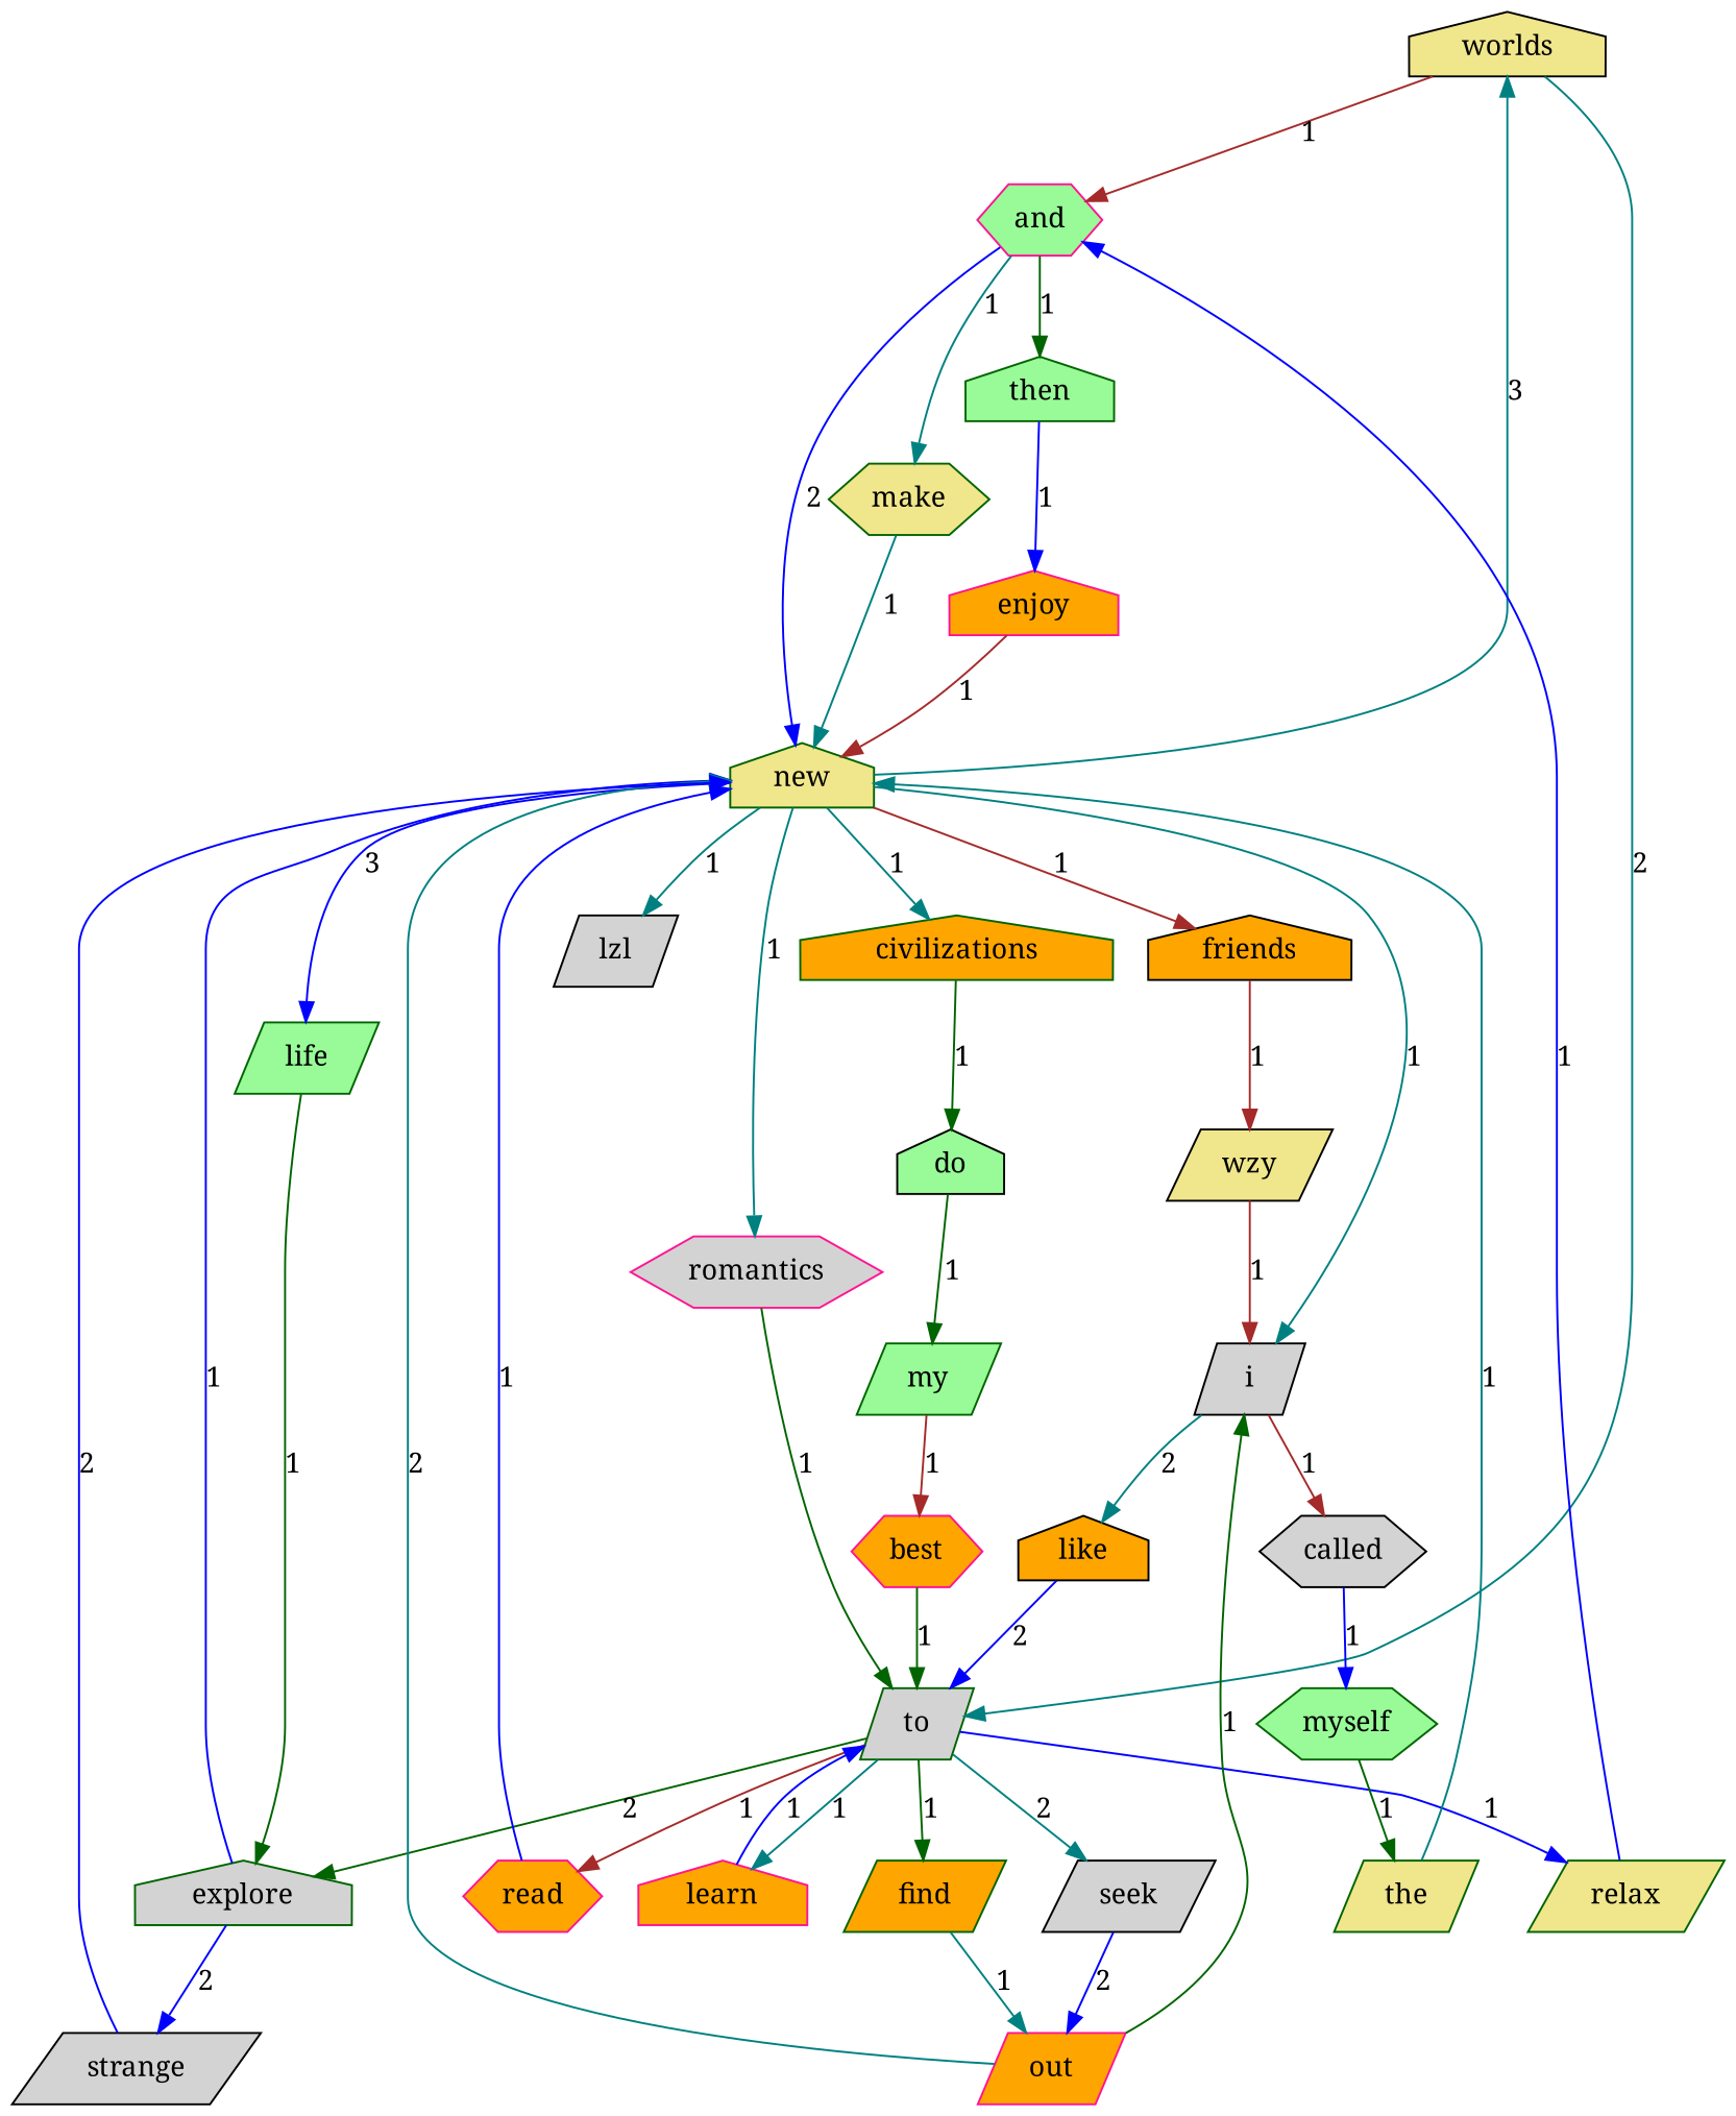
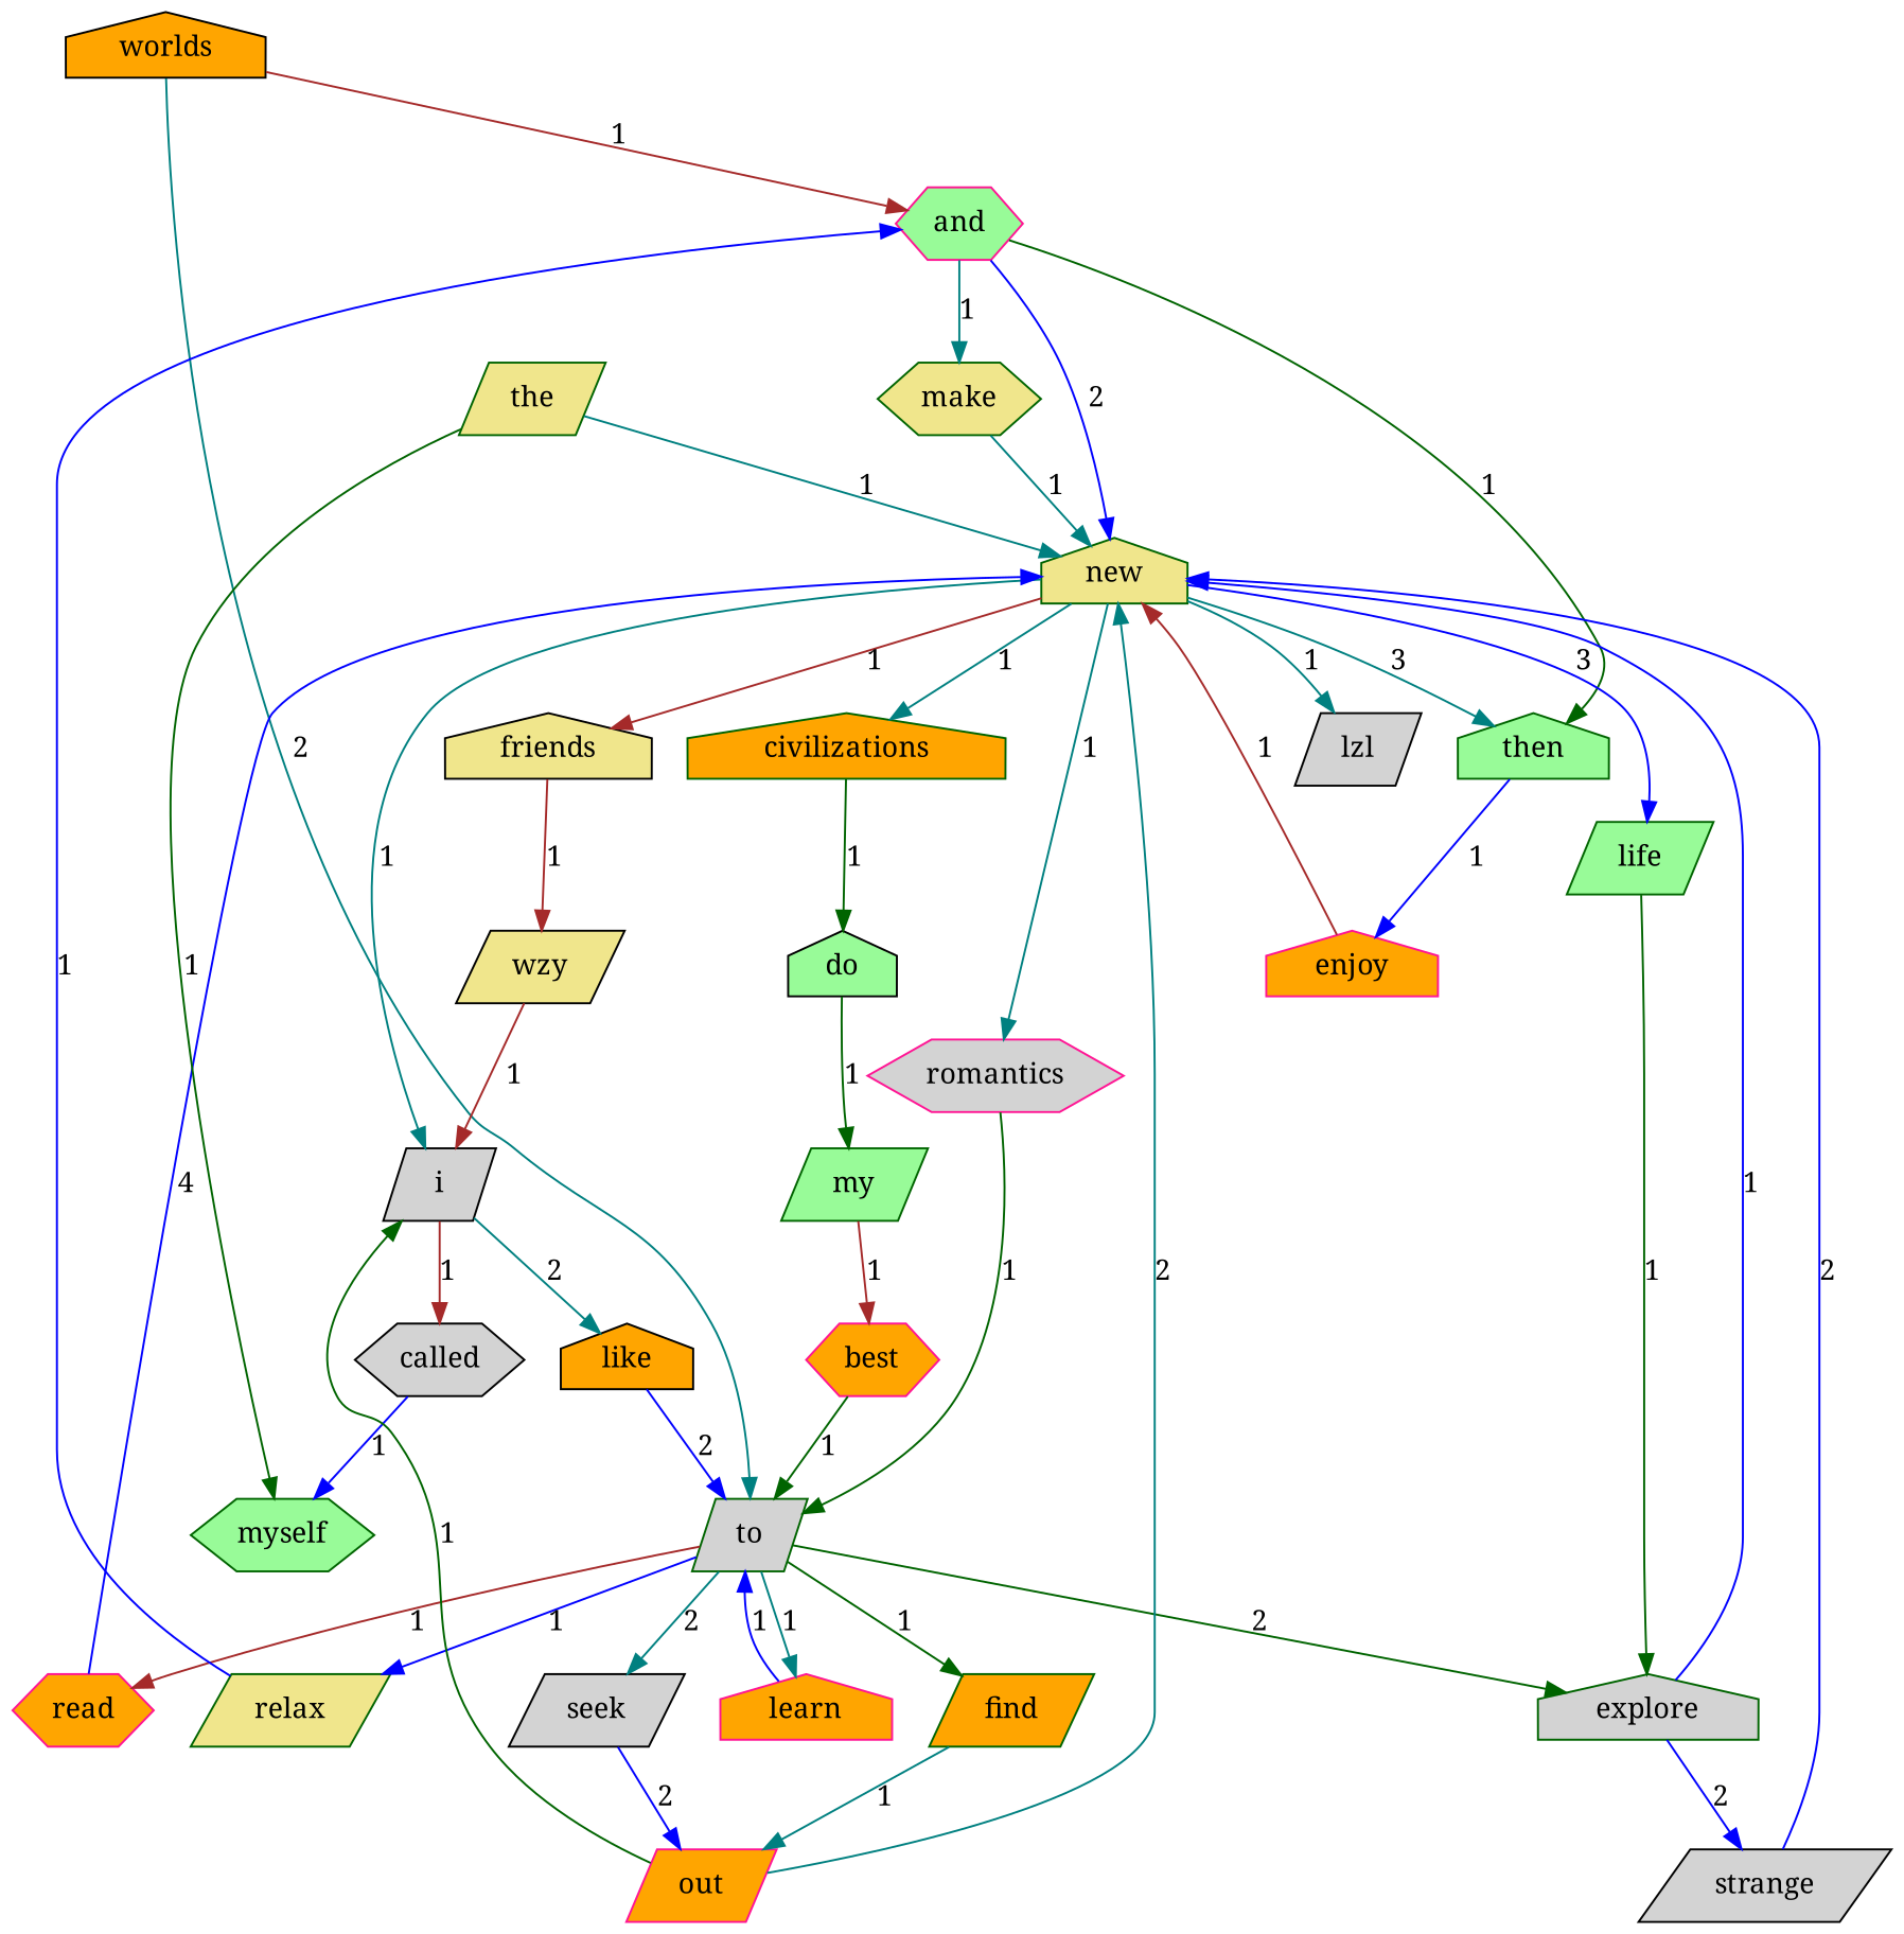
  digraph {
    fontname="Noto Serif"
    node [color=darkgreen fillcolor=lightgrey fontname="Noto Serif" shape=parallelogram style=filled]
    edge [color=teal fontname="Noto Serif"]
-   n1 [color=black fillcolor=khaki label=worlds shape=house]
+   n1 [color=black fillcolor=orange label=worlds shape=house]
    n2 [color=deeppink fillcolor=palegreen label=and shape=hexagon]
    n3 [label=to]
    n4 [fillcolor=khaki label=new shape=house]
    n5 [fillcolor=khaki label=make shape=hexagon]
    n6 [fillcolor=palegreen label=then shape=house]
    n7 [color=black label=seek]
    n8 [label=explore shape=house]
    n9 [fillcolor=orange label=find]
    n10 [color=deeppink fillcolor=orange label=read shape=hexagon]
    n11 [color=deeppink fillcolor=orange label=learn shape=house]
    n12 [fillcolor=khaki label=relax]
    n13 [color=black label=called shape=hexagon]
    n14 [fillcolor=palegreen label=myself shape=hexagon]
    n15 [fillcolor=khaki label=the]
    n16 [color=deeppink fillcolor=orange label=enjoy shape=house]
    n17 [fillcolor=palegreen label=life]
    n18 [color=black label=i]
    n19 [color=deeppink label=romantics shape=hexagon]
    n20 [fillcolor=orange label=civilizations shape=house]
    n21 [color=black label=lzl]
-   n22 [color=black fillcolor=orange label=friends shape=house]
+   n22 [color=black fillcolor=khaki label=friends shape=house]
    n23 [color=deeppink fillcolor=orange label=best shape=hexagon]
    n24 [color=black fillcolor=palegreen label=do shape=house]
    n25 [fillcolor=palegreen label=my]
    n26 [color=deeppink fillcolor=orange label=out]
    n27 [color=black label=strange]
    n28 [color=black fillcolor=orange label=like shape=house]
    n29 [color=black fillcolor=khaki label=wzy]
    n1 -> n2 [color=brown label=1]
    n1 -> n3 [label=2]
    n2 -> n4 [color=blue label=2]
    n2 -> n5 [label=1]
    n2 -> n6 [color=darkgreen label=1]
    n3 -> n7 [label=2]
    n3 -> n8 [color=darkgreen label=2]
    n3 -> n9 [color=darkgreen label=1]
    n3 -> n10 [color=brown label=1]
    n3 -> n11 [label=1]
    n3 -> n12 [color=blue label=1]
-   n4 -> n1 [label=3]
+   n4 -> n6 [label=3]
    n4 -> n17 [color=blue label=3]
    n4 -> n18 [label=1]
    n4 -> n19 [label=1]
    n4 -> n20 [label=1]
    n4 -> n21 [label=1]
    n4 -> n22 [color=brown label=1]
    n5 -> n4 [label=1]
    n6 -> n16 [color=blue label=1]
    n7 -> n26 [color=blue label=2]
    n8 -> n4 [color=blue label=1]
    n8 -> n27 [color=blue label=2]
    n9 -> n26 [label=1]
-   n10 -> n4 [color=blue label=1]
+   n10 -> n4 [color=blue label=4]
    n11 -> n3 [color=blue label=1]
    n12 -> n2 [color=blue label=1]
    n13 -> n14 [color=blue label=1]
-   n14 -> n15 [color=darkgreen label=1]
+   n15 -> n14 [color=darkgreen label=1]
    n15 -> n4 [label=1]
    n16 -> n4 [color=brown label=1]
    n17 -> n8 [color=darkgreen label=1]
    n18 -> n13 [color=brown label=1]
    n18 -> n28 [label=2]
    n19 -> n3 [color=darkgreen label=1]
    n20 -> n24 [color=darkgreen label=1]
    n22 -> n29 [color=brown label=1]
    n23 -> n3 [color=darkgreen label=1]
    n24 -> n25 [color=darkgreen label=1]
    n25 -> n23 [color=brown label=1]
    n26 -> n4 [label=2]
    n26 -> n18 [color=darkgreen label=1]
    n27 -> n4 [color=blue label=2]
    n28 -> n3 [color=blue label=2]
    n29 -> n18 [color=brown label=1]
  }
